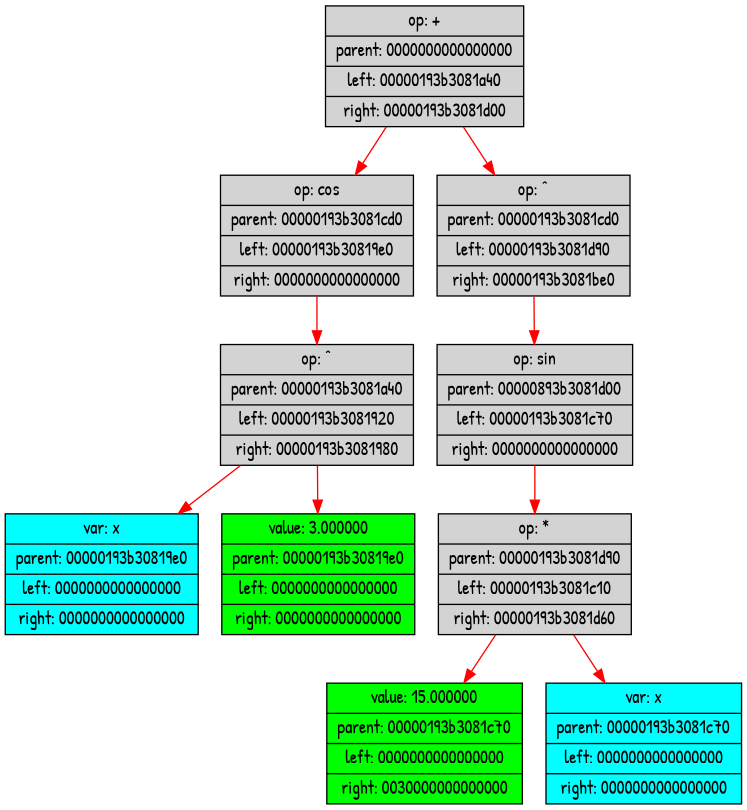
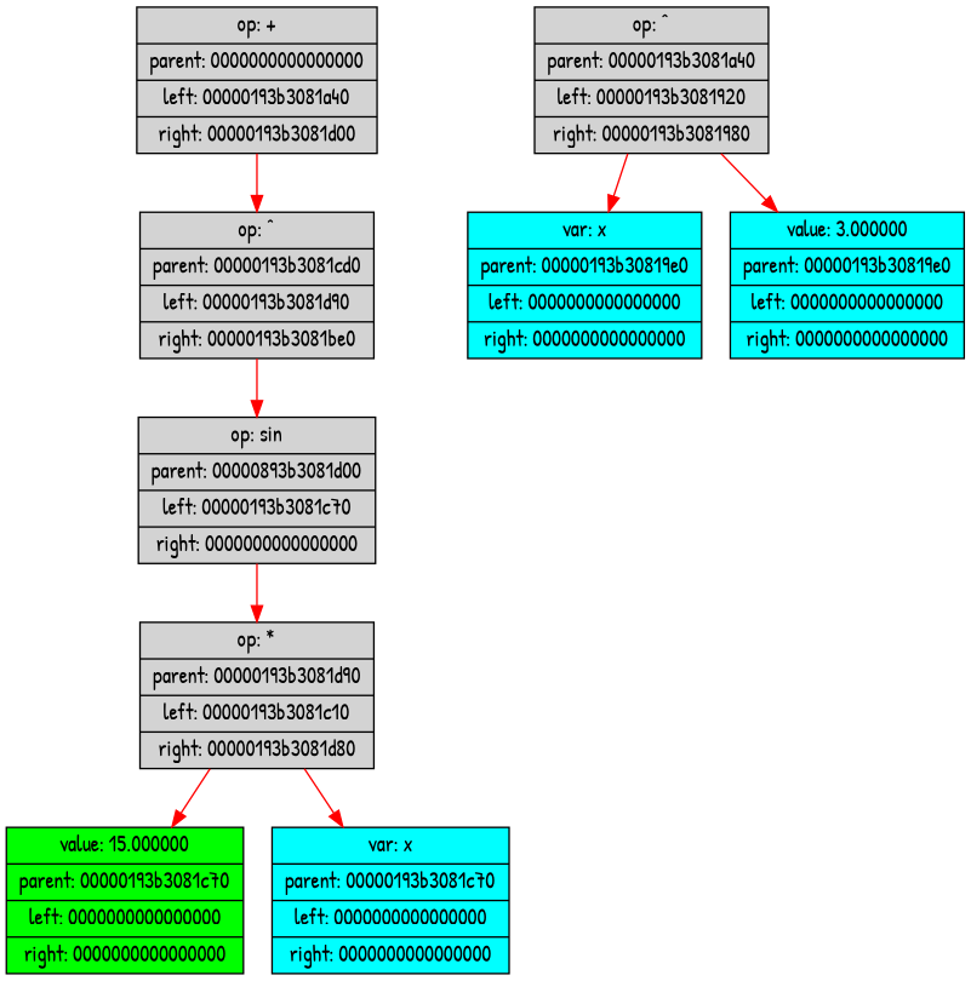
  digraph {
    fontname="Patrick Hand"
    rankdir=TB
    node [color=black fillcolor=lightgrey fontname="Patrick Hand" shape=record style=filled]
    edge [color=red constraint=true fontname="Patrick Hand" weight=900]
    n1 [label="{op: + |parent: 0000000000000000| left: 00000193b3081a40| right: 00000193b3081d00 }"]
-   n2 [label="{op: cos |parent: 00000193b3081cd0| left: 00000193b30819e0| right: 0000000000000000 }"]
    n3 [label="{op: ^ |parent: 00000193b3081cd0| left: 00000193b3081d90| right: 00000193b3081be0 }"]
    n4 [label="{op: ^ |parent: 00000193b3081a40| left: 00000193b3081920| right: 00000193b3081980 }"]
    n5 [label="{op: sin |parent: 00000893b3081d00| left: 00000193b3081c70| right: 0000000000000000 }"]
    n6 [fillcolor=cyan label="{var: x |parent: 00000193b30819e0| left: 0000000000000000| right: 0000000000000000 }"]
-   n7 [fillcolor=green label="{value: 3.000000 |parent: 00000193b30819e0| left: 0000000000000000| right: 0000000000000000 }"]
-   n8 [label="{op: * |parent: 00000193b3081d90| left: 00000193b3081c10| right: 00000193b3081d60 }"]
-   n9 [fillcolor=green label="{value: 15.000000 |parent: 00000193b3081c70| left: 0000000000000000| right: 0030000000000000 }"]
+   n7 [fillcolor=cyan label="{value: 3.000000 |parent: 00000193b30819e0| left: 0000000000000000| right: 0000000000000000 }"]
+   n8 [label="{op: * |parent: 00000193b3081d90| left: 00000193b3081c10| right: 00000193b3081d80 }"]
+   n9 [fillcolor=green label="{value: 15.000000 |parent: 00000193b3081c70| left: 0000000000000000| right: 0000000000000000 }"]
    n10 [fillcolor=cyan label="{var: x |parent: 00000193b3081c70| left: 0000000000000000| right: 0000000000000000 }"]
-   n1 -> n2
    n1 -> n3
-   n2 -> n4
    n3 -> n5
    n4 -> n6
    n4 -> n7
    n5 -> n8
    n8 -> n9
    n8 -> n10
  }
